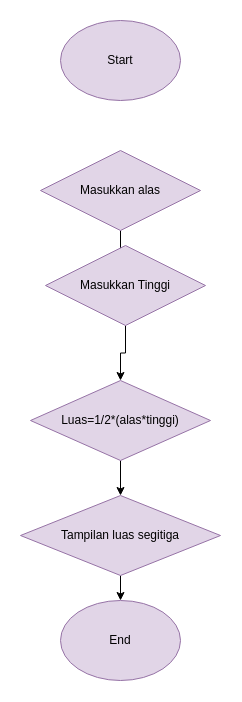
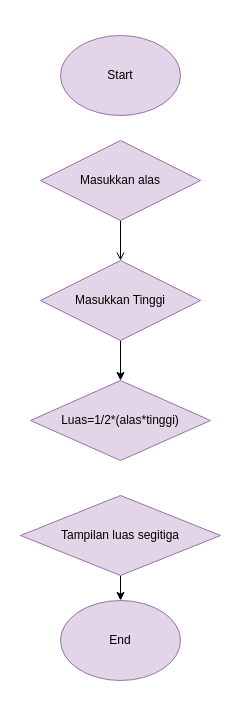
  <mxCell id="0" />
  <mxCell id="1" parent="0" />
- <mxCell id="2" value="Start" style="ellipse;whiteSpace=wrap;html=1;fillColor=#e1d5e7;strokeColor=#9673a6;" vertex="1" parent="1"><mxGeometry x="60" y="20" width="120" height="80" as="geometry" /></mxCell>
+ <mxCell id="2" value="Start" style="ellipse;whiteSpace=wrap;html=1;fillColor=#e1d5e7;strokeColor=#9673a6;" vertex="1" parent="1"><mxGeometry x="60" y="35" width="120" height="80" as="geometry" /></mxCell>
  <mxCell id="3" value="" style="edgeStyle=orthogonalEdgeStyle;rounded=0;orthogonalLoop=1;jettySize=auto;html=1;endArrow=open;" edge="1" parent="1" source="4" target="6"><mxGeometry relative="1" as="geometry" /></mxCell>
- <mxCell id="4" value="Masukkan alas" style="rhombus;whiteSpace=wrap;html=1;fillColor=#e1d5e7;strokeColor=#9673a6;" vertex="1" parent="1"><mxGeometry x="40" y="150" width="160" height="80" as="geometry" /></mxCell>
+ <mxCell id="4" value="Masukkan alas" style="rhombus;whiteSpace=wrap;html=1;fillColor=#e1d5e7;strokeColor=#9673a6;" vertex="1" parent="1"><mxGeometry x="40" y="140" width="160" height="80" as="geometry" /></mxCell>
  <mxCell id="5" value="" style="edgeStyle=orthogonalEdgeStyle;rounded=0;orthogonalLoop=1;jettySize=auto;html=1;" edge="1" parent="1" source="6" target="8"><mxGeometry relative="1" as="geometry" /></mxCell>
- <mxCell id="6" value="Masukkan Tinggi" style="rhombus;whiteSpace=wrap;html=1;fillColor=#e1d5e7;strokeColor=#9673a6;" vertex="1" parent="1"><mxGeometry x="45" y="245" width="160" height="80" as="geometry" /></mxCell>
- <mxCell id="7" value="" style="edgeStyle=orthogonalEdgeStyle;rounded=0;orthogonalLoop=1;jettySize=auto;html=1;" edge="1" parent="1" source="8" target="10"><mxGeometry relative="1" as="geometry" /></mxCell>
+ <mxCell id="6" value="Masukkan Tinggi" style="rhombus;whiteSpace=wrap;html=1;fillColor=#e1d5e7;strokeColor=#9673a6;" vertex="1" parent="1"><mxGeometry x="40" y="260" width="160" height="80" as="geometry" /></mxCell>
  <mxCell id="8" value="Luas=1/2*(alas*tinggi)" style="rhombus;whiteSpace=wrap;html=1;fillColor=#e1d5e7;strokeColor=#9673a6;" vertex="1" parent="1"><mxGeometry x="30" y="380" width="180" height="80" as="geometry" /></mxCell>
  <mxCell id="9" value="" style="edgeStyle=orthogonalEdgeStyle;rounded=0;orthogonalLoop=1;jettySize=auto;html=1;" edge="1" parent="1" source="10" target="11"><mxGeometry relative="1" as="geometry" /></mxCell>
  <mxCell id="10" value="Tampilan luas segitiga" style="rhombus;whiteSpace=wrap;html=1;fillColor=#e1d5e7;strokeColor=#9673a6;" vertex="1" parent="1"><mxGeometry x="20" y="495" width="200" height="80" as="geometry" /></mxCell>
  <mxCell id="11" value="End" style="ellipse;whiteSpace=wrap;html=1;fillColor=#e1d5e7;strokeColor=#9673a6;" vertex="1" parent="1"><mxGeometry x="60" y="600" width="120" height="80" as="geometry" /></mxCell>
